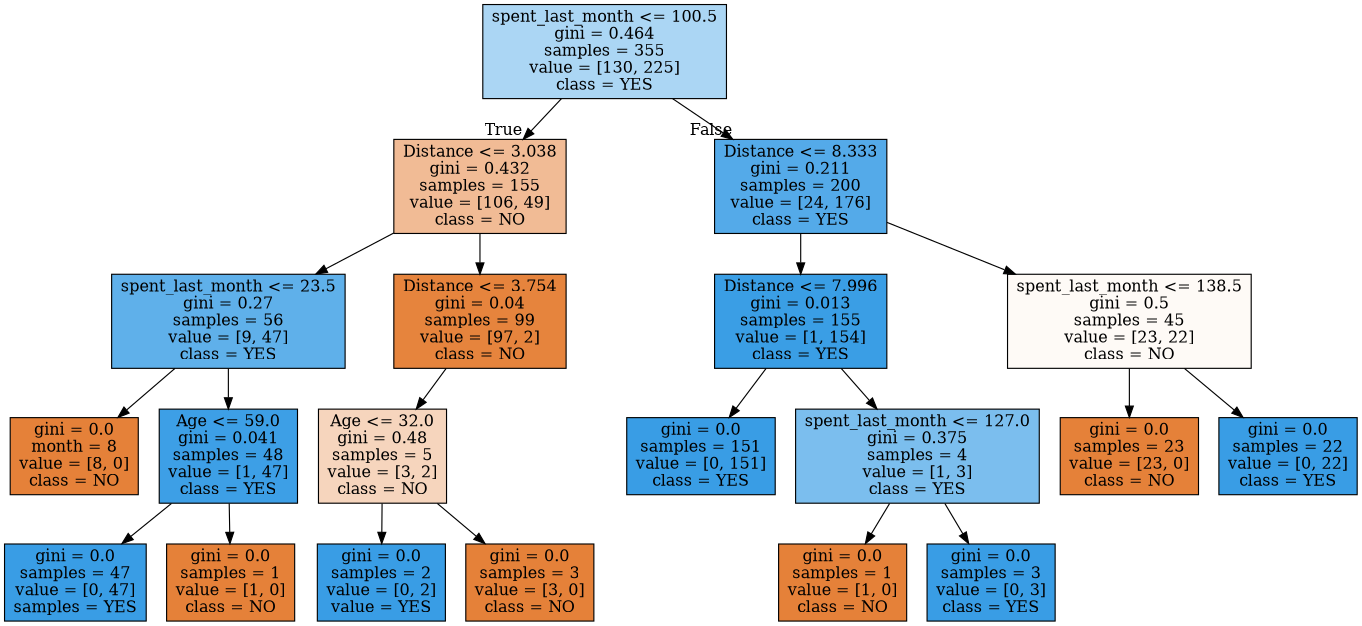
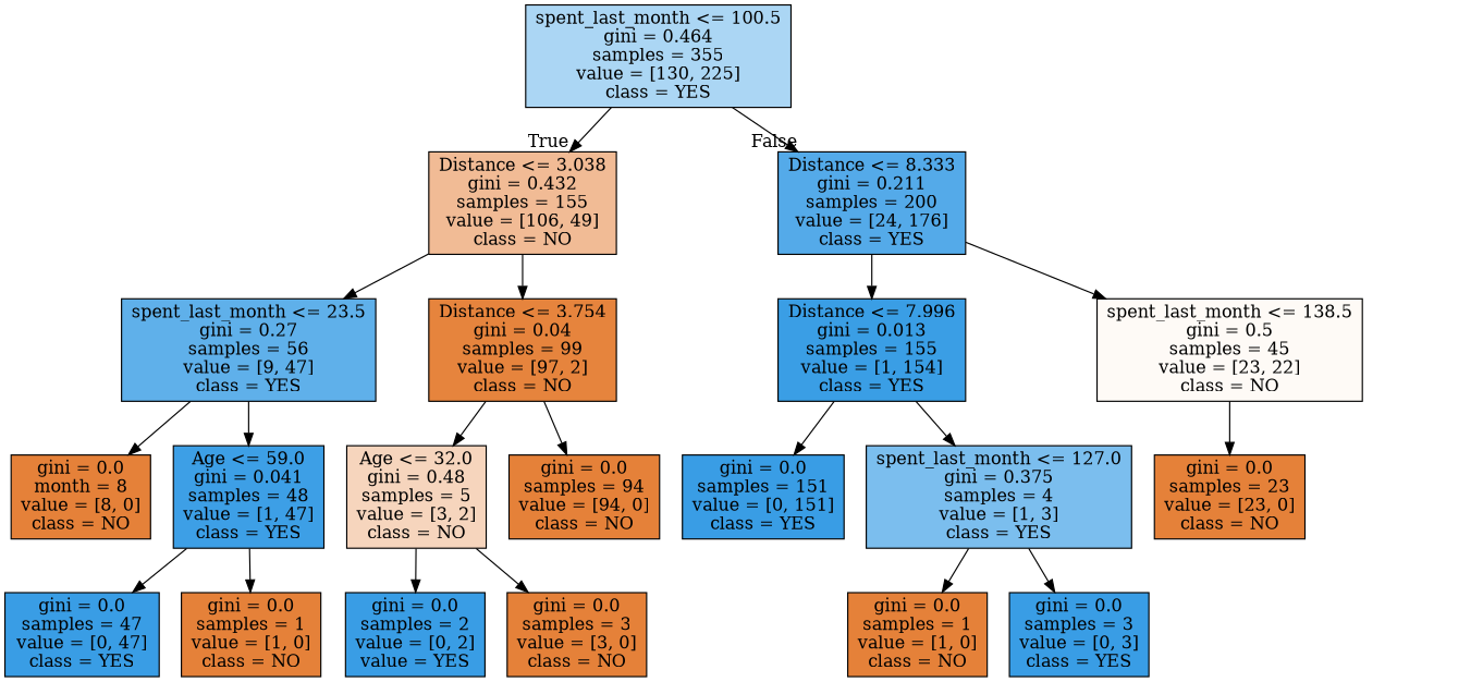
  digraph {
    node [color=black fillcolor="#e58139" shape=box style=filled]
    n1 [fillcolor="#abd6f4" label="spent_last_month <= 100.5\ngini = 0.464\nsamples = 355\nvalue = [130, 225]\nclass = YES"]
    n2 [fillcolor="#f1bb95" label="Distance <= 3.038\ngini = 0.432\nsamples = 155\nvalue = [106, 49]\nclass = NO"]
    n3 [fillcolor="#54aae9" label="Distance <= 8.333\ngini = 0.211\nsamples = 200\nvalue = [24, 176]\nclass = YES"]
    n4 [fillcolor="#5fb0ea" label="spent_last_month <= 23.5\ngini = 0.27\nsamples = 56\nvalue = [9, 47]\nclass = YES"]
    n5 [fillcolor="#e6843d" label="Distance <= 3.754\ngini = 0.04\nsamples = 99\nvalue = [97, 2]\nclass = NO"]
    n6 [fillcolor="#3a9ee5" label="Distance <= 7.996\ngini = 0.013\nsamples = 155\nvalue = [1, 154]\nclass = YES"]
    n7 [fillcolor="#fefaf6" label="spent_last_month <= 138.5\ngini = 0.5\nsamples = 45\nvalue = [23, 22]\nclass = NO"]
    n8 [label="gini = 0.0\nmonth = 8\nvalue = [8, 0]\nclass = NO"]
    n9 [fillcolor="#3d9fe6" label="Age <= 59.0\ngini = 0.041\nsamples = 48\nvalue = [1, 47]\nclass = YES"]
    n10 [fillcolor="#f6d5bd" label="Age <= 32.0\ngini = 0.48\nsamples = 5\nvalue = [3, 2]\nclass = NO"]
-   n12 [fillcolor="#399de5" label="gini = 0.0\nsamples = 47\nvalue = [0, 47]\nsamples = YES"]
+   n11 [label="gini = 0.0\nsamples = 94\nvalue = [94, 0]\nclass = NO"]
+   n12 [fillcolor="#399de5" label="gini = 0.0\nsamples = 47\nvalue = [0, 47]\nclass = YES"]
    n13 [label="gini = 0.0\nsamples = 1\nvalue = [1, 0]\nclass = NO"]
    n14 [fillcolor="#399de5" label="gini = 0.0\nsamples = 2\nvalue = [0, 2]\nvalue = YES"]
    n15 [label="gini = 0.0\nsamples = 3\nvalue = [3, 0]\nclass = NO"]
    n16 [fillcolor="#399de5" label="gini = 0.0\nsamples = 151\nvalue = [0, 151]\nclass = YES"]
    n17 [fillcolor="#7bbeee" label="spent_last_month <= 127.0\ngini = 0.375\nsamples = 4\nvalue = [1, 3]\nclass = YES"]
    n18 [label="gini = 0.0\nsamples = 23\nvalue = [23, 0]\nclass = NO"]
-   n19 [fillcolor="#399de5" label="gini = 0.0\nsamples = 22\nvalue = [0, 22]\nclass = YES"]
    n20 [label="gini = 0.0\nsamples = 1\nvalue = [1, 0]\nclass = NO"]
    n21 [fillcolor="#399de5" label="gini = 0.0\nsamples = 3\nvalue = [0, 3]\nclass = YES"]
    n1 -> n2 [headlabel=True labelangle=45 labeldistance=2.5]
    n1 -> n3 [headlabel=False labelangle=-45 labeldistance=2.5]
    n2 -> n4
    n2 -> n5
    n3 -> n6
    n3 -> n7
    n4 -> n8
    n4 -> n9
    n5 -> n10
+   n5 -> n11
    n6 -> n16
    n6 -> n17
    n7 -> n18
-   n7 -> n19
    n9 -> n12
    n9 -> n13
    n10 -> n14
    n10 -> n15
    n17 -> n20
    n17 -> n21
  }
